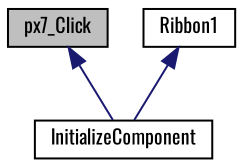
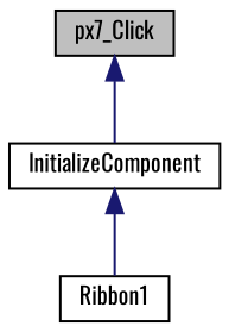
  digraph {
    fontname=Oswald
    rankdir=TB
    node [color=black fillcolor=white fontname=Oswald fontsize=10 shape=record style=filled]
    edge [color=midnightblue dir=back fontname=Oswald fontsize=10 labelfontname=Helvetica labelfontsize=10 style=solid]
    n1 [fillcolor=grey75 fontcolor=black height=0.2 label=px7_Click width=0.4]
    n2 [height=0.2 label=InitializeComponent width=0.4]
    n3 [height=0.2 label=Ribbon1 width=0.4]
    n1 -> n2
-   n3 -> n2
+   n2 -> n3
  }
